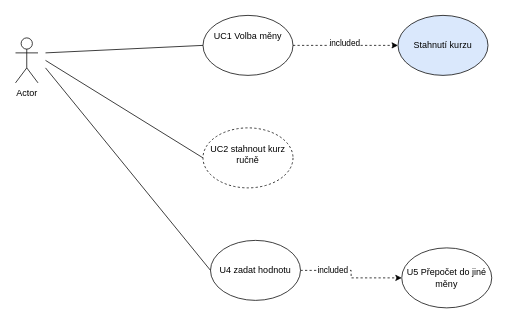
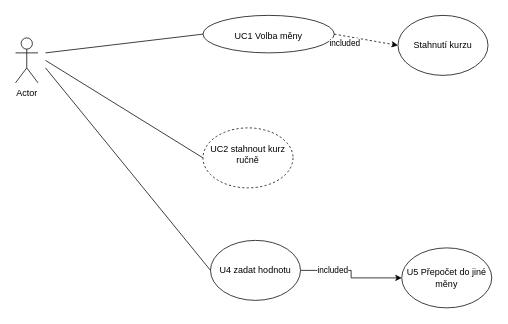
  <mxCell id="0" />
  <mxCell id="1" parent="0" />
  <mxCell id="2" value="Actor" style="shape=umlActor;verticalLabelPosition=bottom;verticalAlign=top;html=1;outlineConnect=0;" parent="1" vertex="1"><mxGeometry x="20" y="50" width="30" height="60" as="geometry" /></mxCell>
- <mxCell id="3" value="&lt;br&gt;UC1 Volba měny" style="ellipse;whiteSpace=wrap;html=1;verticalAlign=top;" parent="1" vertex="1"><mxGeometry x="270" y="20" width="120" height="80" as="geometry" /></mxCell>
+ <mxCell id="3" value="&lt;br&gt;UC1 Volba měny" style="ellipse;whiteSpace=wrap;html=1;verticalAlign=top;" parent="1" vertex="1"><mxGeometry x="270" y="20" width="175" height="50" as="geometry" /></mxCell>
  <mxCell id="4" value="&lt;br&gt;UC2 stahnout kurz ručně" style="ellipse;whiteSpace=wrap;html=1;verticalAlign=top;dashed=1;" parent="1" vertex="1"><mxGeometry x="270" y="170" width="120" height="80" as="geometry" /></mxCell>
- <mxCell id="5" value="Stahnutí kurzu" style="ellipse;whiteSpace=wrap;html=1;fillColor=#dae8fc;" parent="1" vertex="1"><mxGeometry x="530" y="20" width="120" height="80" as="geometry" /></mxCell>
+ <mxCell id="5" value="Stahnutí kurzu" style="ellipse;whiteSpace=wrap;html=1;" parent="1" vertex="1"><mxGeometry x="530" y="20" width="120" height="80" as="geometry" /></mxCell>
  <mxCell id="6" value="" style="endArrow=classic;html=1;rounded=0;exitX=1;exitY=0.5;exitDx=0;exitDy=0;entryX=0;entryY=0.5;entryDx=0;entryDy=0;dashed=1;" parent="1" source="3" target="5" edge="1"><mxGeometry width="50" height="50" relative="1" as="geometry"><mxPoint x="380" y="110" as="sourcePoint" /><mxPoint x="370" y="70" as="targetPoint" /></mxGeometry></mxCell>
  <mxCell id="7" value="" style="endArrow=none;html=1;rounded=0;entryX=0;entryY=0.5;entryDx=0;entryDy=0;" parent="1" target="3" edge="1"><mxGeometry width="50" height="50" relative="1" as="geometry"><mxPoint x="60" y="70" as="sourcePoint" /><mxPoint x="370" y="70" as="targetPoint" /></mxGeometry></mxCell>
  <mxCell id="8" value="" style="endArrow=none;html=1;rounded=0;entryX=0;entryY=0.5;entryDx=0;entryDy=0;" parent="1" target="4" edge="1"><mxGeometry width="50" height="50" relative="1" as="geometry"><mxPoint x="60" y="80" as="sourcePoint" /><mxPoint x="370" y="70" as="targetPoint" /></mxGeometry></mxCell>
- <mxCell id="9" value="" style="edgeStyle=orthogonalEdgeStyle;rounded=0;orthogonalLoop=1;jettySize=auto;html=1;dashed=1;" parent="1" source="10" target="13" edge="1"><mxGeometry relative="1" as="geometry" /></mxCell>
+ <mxCell id="9" value="" style="edgeStyle=orthogonalEdgeStyle;rounded=0;orthogonalLoop=1;jettySize=auto;html=1;dashed=0;" parent="1" source="10" target="13" edge="1"><mxGeometry relative="1" as="geometry" /></mxCell>
  <mxCell id="10" value="U4 zadat hodnotu" style="ellipse;whiteSpace=wrap;html=1;" parent="1" vertex="1"><mxGeometry x="280" y="320" width="120" height="80" as="geometry" /></mxCell>
  <mxCell id="11" value="" style="endArrow=none;html=1;rounded=0;" parent="1" edge="1"><mxGeometry width="50" height="50" relative="1" as="geometry"><mxPoint x="280" y="360" as="sourcePoint" /><mxPoint x="60" y="90" as="targetPoint" /></mxGeometry></mxCell>
  <mxCell id="12" value="included" style="edgeLabel;html=1;align=center;verticalAlign=middle;resizable=0;points=[];" parent="1" vertex="1" connectable="0"><mxGeometry x="490.001" y="50.003" as="geometry"><mxPoint x="-32" y="6" as="offset" /></mxGeometry></mxCell>
  <mxCell id="13" value="U5 Přepočet do jiné měny" style="ellipse;whiteSpace=wrap;html=1;" parent="1" vertex="1"><mxGeometry x="535" y="330" width="120" height="80" as="geometry" /></mxCell>
  <mxCell id="14" value="included" style="edgeLabel;html=1;align=center;verticalAlign=middle;resizable=0;points=[];" parent="1" vertex="1" connectable="0"><mxGeometry x="480.001" y="280.003" as="geometry"><mxPoint x="-38" y="79" as="offset" /></mxGeometry></mxCell>
